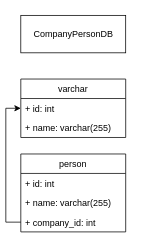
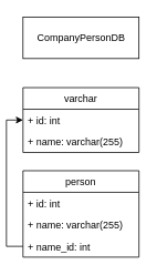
  <mxCell id="0" />
  <mxCell id="1" parent="0" />
  <mxCell id="2" value="CompanyPersonDB" style="html=1;" parent="1" vertex="1"><mxGeometry x="20" y="20" width="140" height="50" as="geometry" /></mxCell>
  <mxCell id="3" value="varchar" style="swimlane;fontStyle=0;childLayout=stackLayout;horizontal=1;startSize=26;fillColor=none;horizontalStack=0;resizeParent=1;resizeParentMax=0;resizeLast=0;collapsible=1;marginBottom=0;" parent="1" vertex="1"><mxGeometry x="20" y="105" width="140" height="78" as="geometry" /></mxCell>
  <mxCell id="4" value="+ id: int" style="text;strokeColor=none;fillColor=none;align=left;verticalAlign=top;spacingLeft=4;spacingRight=4;overflow=hidden;rotatable=0;points=[[0,0.5],[1,0.5]];portConstraint=eastwest;" parent="3" vertex="1"><mxGeometry y="26" width="140" height="26" as="geometry" /></mxCell>
  <mxCell id="5" value="+ name: varchar(255)" style="text;strokeColor=none;fillColor=none;align=left;verticalAlign=top;spacingLeft=4;spacingRight=4;overflow=hidden;rotatable=0;points=[[0,0.5],[1,0.5]];portConstraint=eastwest;" parent="3" vertex="1"><mxGeometry y="52" width="140" height="26" as="geometry" /></mxCell>
  <mxCell id="6" value="person" style="swimlane;fontStyle=0;childLayout=stackLayout;horizontal=1;startSize=26;fillColor=none;horizontalStack=0;resizeParent=1;resizeParentMax=0;resizeLast=0;collapsible=1;marginBottom=0;" parent="1" vertex="1"><mxGeometry x="20" y="205" width="140" height="104" as="geometry" /></mxCell>
  <mxCell id="7" value="+ id: int" style="text;strokeColor=none;fillColor=none;align=left;verticalAlign=top;spacingLeft=4;spacingRight=4;overflow=hidden;rotatable=0;points=[[0,0.5],[1,0.5]];portConstraint=eastwest;" parent="6" vertex="1"><mxGeometry y="26" width="140" height="26" as="geometry" /></mxCell>
  <mxCell id="8" value="+ name: varchar(255)" style="text;strokeColor=none;fillColor=none;align=left;verticalAlign=top;spacingLeft=4;spacingRight=4;overflow=hidden;rotatable=0;points=[[0,0.5],[1,0.5]];portConstraint=eastwest;" parent="6" vertex="1"><mxGeometry y="52" width="140" height="26" as="geometry" /></mxCell>
- <mxCell id="9" value="+ company_id: int" style="text;strokeColor=none;fillColor=none;align=left;verticalAlign=top;spacingLeft=4;spacingRight=4;overflow=hidden;rotatable=0;points=[[0,0.5],[1,0.5]];portConstraint=eastwest;" parent="6" vertex="1"><mxGeometry y="78" width="140" height="26" as="geometry" /></mxCell>
+ <mxCell id="9" value="+ name_id: int" style="text;strokeColor=none;fillColor=none;align=left;verticalAlign=top;spacingLeft=4;spacingRight=4;overflow=hidden;rotatable=0;points=[[0,0.5],[1,0.5]];portConstraint=eastwest;" parent="6" vertex="1"><mxGeometry y="78" width="140" height="26" as="geometry" /></mxCell>
  <mxCell id="10" style="edgeStyle=orthogonalEdgeStyle;rounded=0;orthogonalLoop=1;jettySize=auto;html=1;exitX=0;exitY=0.5;exitDx=0;exitDy=0;entryX=0;entryY=0.5;entryDx=0;entryDy=0;" parent="1" source="9" target="4" edge="1"><mxGeometry relative="1" as="geometry" /></mxCell>
